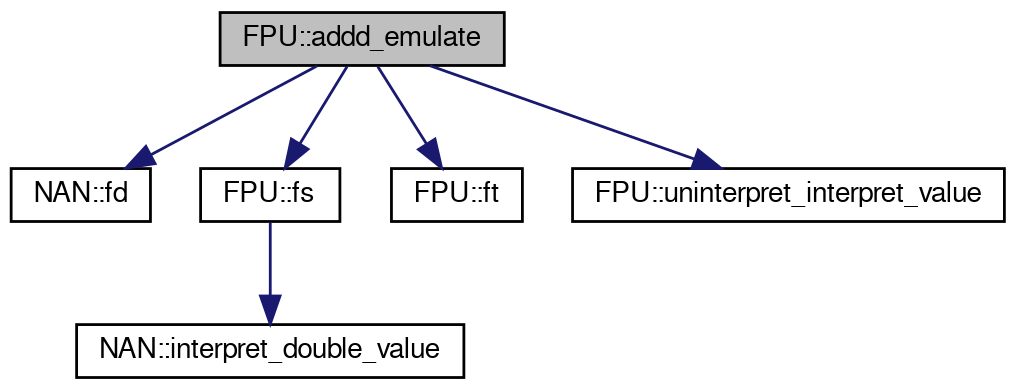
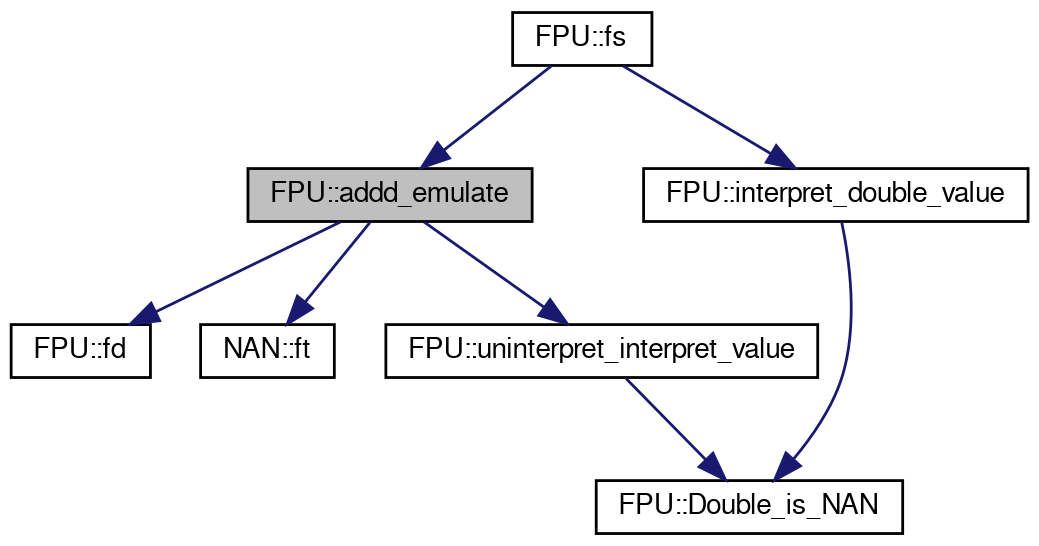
  digraph {
    rankdir=TB
    node [color=black fillcolor=white fontname=FreeSans fontsize=10 shape=record style=filled]
    edge [color=midnightblue fontname=FreeSans fontsize=10 labelfontname=FreeSans labelfontsize=10 style=solid]
    n1 [fillcolor=grey75 fontcolor=black height=0.2 label="FPU::addd_emulate" width=0.4]
-   n2 [height=0.2 label="NAN::fd" width=0.4]
+   n2 [height=0.2 label="FPU::fd" width=0.4]
    n3 [height=0.2 label="FPU::fs" width=0.4]
-   n4 [height=0.2 label="FPU::ft" width=0.4]
+   n4 [height=0.2 label="NAN::ft" width=0.4]
    n5 [height=0.2 label="FPU::uninterpret_interpret_value" width=0.4]
-   n7 [height=0.2 label="NAN::interpret_double_value" width=0.4]
+   n6 [height=0.2 label="FPU::Double_is_NAN" width=0.4]
+   n7 [height=0.2 label="FPU::interpret_double_value" width=0.4]
    n1 -> n2
-   n1 -> n3
+   n3 -> n1
    n1 -> n4
    n1 -> n5
    n3 -> n7
+   n5 -> n6
+   n7 -> n6
  }
